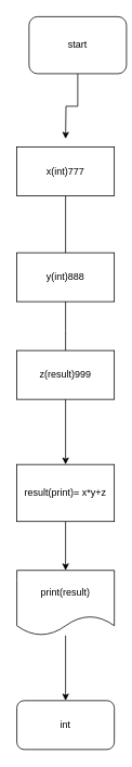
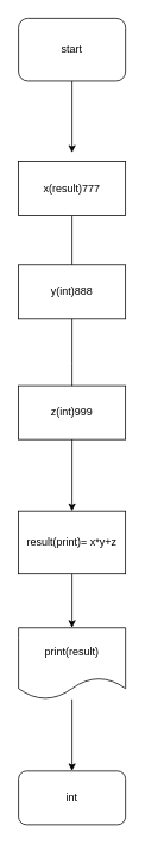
  <mxCell id="0" />
  <mxCell id="1" parent="0" />
  <mxCell id="2" style="edgeStyle=orthogonalEdgeStyle;rounded=0;orthogonalLoop=1;jettySize=auto;html=1;" parent="1" source="3" edge="1"><mxGeometry relative="1" as="geometry"><mxPoint x="80" y="170" as="targetPoint" /></mxGeometry></mxCell>
- <mxCell id="3" value="start" style="rounded=1;whiteSpace=wrap;html=1;" parent="1" vertex="1"><mxGeometry x="35" y="20" width="120" height="70" as="geometry" /></mxCell>
+ <mxCell id="3" value="start" style="rounded=1;whiteSpace=wrap;html=1;" parent="1" vertex="1"><mxGeometry x="20" y="20" width="120" height="70" as="geometry" /></mxCell>
  <mxCell id="4" style="edgeStyle=orthogonalEdgeStyle;rounded=0;orthogonalLoop=1;jettySize=auto;html=1;" parent="1" source="5" edge="1"><mxGeometry relative="1" as="geometry"><mxPoint x="80" y="570" as="targetPoint" /></mxGeometry></mxCell>
- <mxCell id="5" value="x(int)777" style="rounded=0;whiteSpace=wrap;html=1;" parent="1" vertex="1"><mxGeometry x="20" y="180" width="120" height="60" as="geometry" /></mxCell>
- <mxCell id="6" value="y(int)888" style="rounded=0;whiteSpace=wrap;html=1;" parent="1" vertex="1"><mxGeometry x="20" y="310" width="120" height="60" as="geometry" /></mxCell>
- <mxCell id="7" value="z(result)999" style="rounded=0;whiteSpace=wrap;html=1;" parent="1" vertex="1"><mxGeometry x="20" y="430" width="120" height="60" as="geometry" /></mxCell>
+ <mxCell id="5" value="x(result)777" style="rounded=0;whiteSpace=wrap;html=1;" parent="1" vertex="1"><mxGeometry x="20" y="180" width="120" height="60" as="geometry" /></mxCell>
+ <mxCell id="6" value="y(int)888" style="rounded=0;whiteSpace=wrap;html=1;" parent="1" vertex="1"><mxGeometry x="20" y="295" width="120" height="60" as="geometry" /></mxCell>
+ <mxCell id="7" value="z(int)999" style="rounded=0;whiteSpace=wrap;html=1;" parent="1" vertex="1"><mxGeometry x="20" y="430" width="120" height="60" as="geometry" /></mxCell>
  <mxCell id="8" style="edgeStyle=orthogonalEdgeStyle;rounded=0;orthogonalLoop=1;jettySize=auto;html=1;entryX=0.5;entryY=0;entryDx=0;entryDy=0;" parent="1" source="9" target="11" edge="1"><mxGeometry relative="1" as="geometry" /></mxCell>
  <mxCell id="9" value="result(print)= x*y+z" style="rounded=0;whiteSpace=wrap;html=1;" parent="1" vertex="1"><mxGeometry x="20" y="570" width="120" height="70" as="geometry" /></mxCell>
  <mxCell id="10" style="edgeStyle=orthogonalEdgeStyle;rounded=0;orthogonalLoop=1;jettySize=auto;html=1;entryX=0.5;entryY=0;entryDx=0;entryDy=0;" parent="1" source="11" target="12" edge="1"><mxGeometry relative="1" as="geometry" /></mxCell>
  <mxCell id="11" value="&lt;div&gt;print(result)&lt;/div&gt;" style="shape=document;whiteSpace=wrap;html=1;boundedLbl=1;" parent="1" vertex="1"><mxGeometry x="20" y="700" width="120" height="80" as="geometry" /></mxCell>
  <mxCell id="12" value="int" style="rounded=1;whiteSpace=wrap;html=1;" parent="1" vertex="1"><mxGeometry x="20" y="860" width="120" height="60" as="geometry" /></mxCell>
